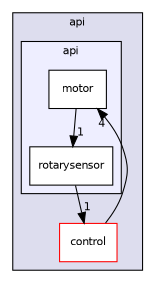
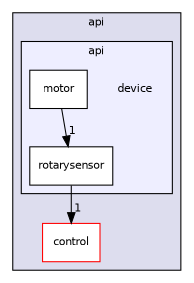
  digraph {
    compound=true
    node [fontname=Helvetica fontsize=10 shape=box fillcolor=white style=filled]
    edge [headlabel=1 labeldistance=1.5 labelfontname=Helvetica labelfontsize=10]
+   n1 [label=device shape=plaintext fillcolor="" style=""]
    n2 [label=motor]
    n3 [label=rotarysensor]
    n4 [color=red label=control]
    subgraph cluster_1 {
      bgcolor="#ddddee"
      fontname=Helvetica
      fontsize=10
      label=api
      pencolor=black
      n4
      subgraph cluster_2 {
        bgcolor="#eeeeff"
        fontname=Helvetica
        fontsize=10
        label=api
        pencolor=black
+       n1
        n2
        n3
      }
    }
    n2 -> n3
    n3 -> n4
-   n4 -> n2 [headlabel=4]
  }
